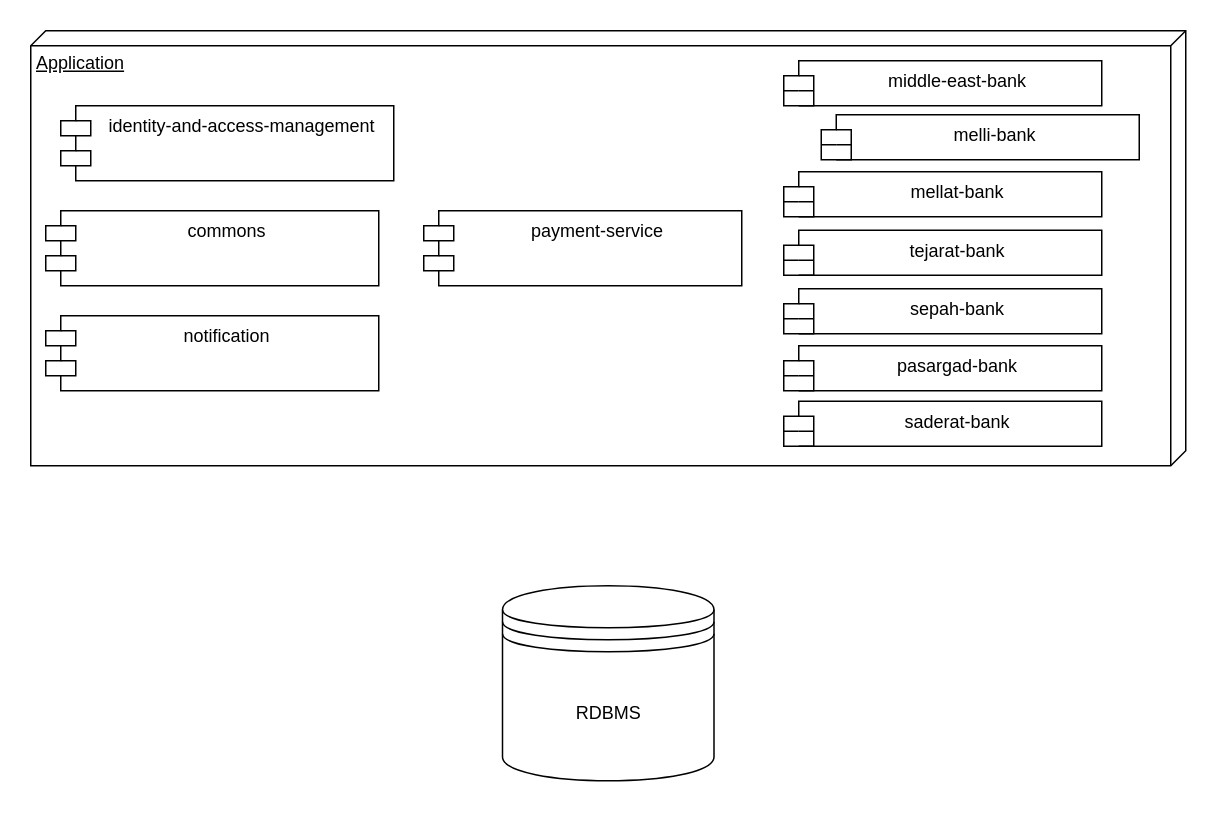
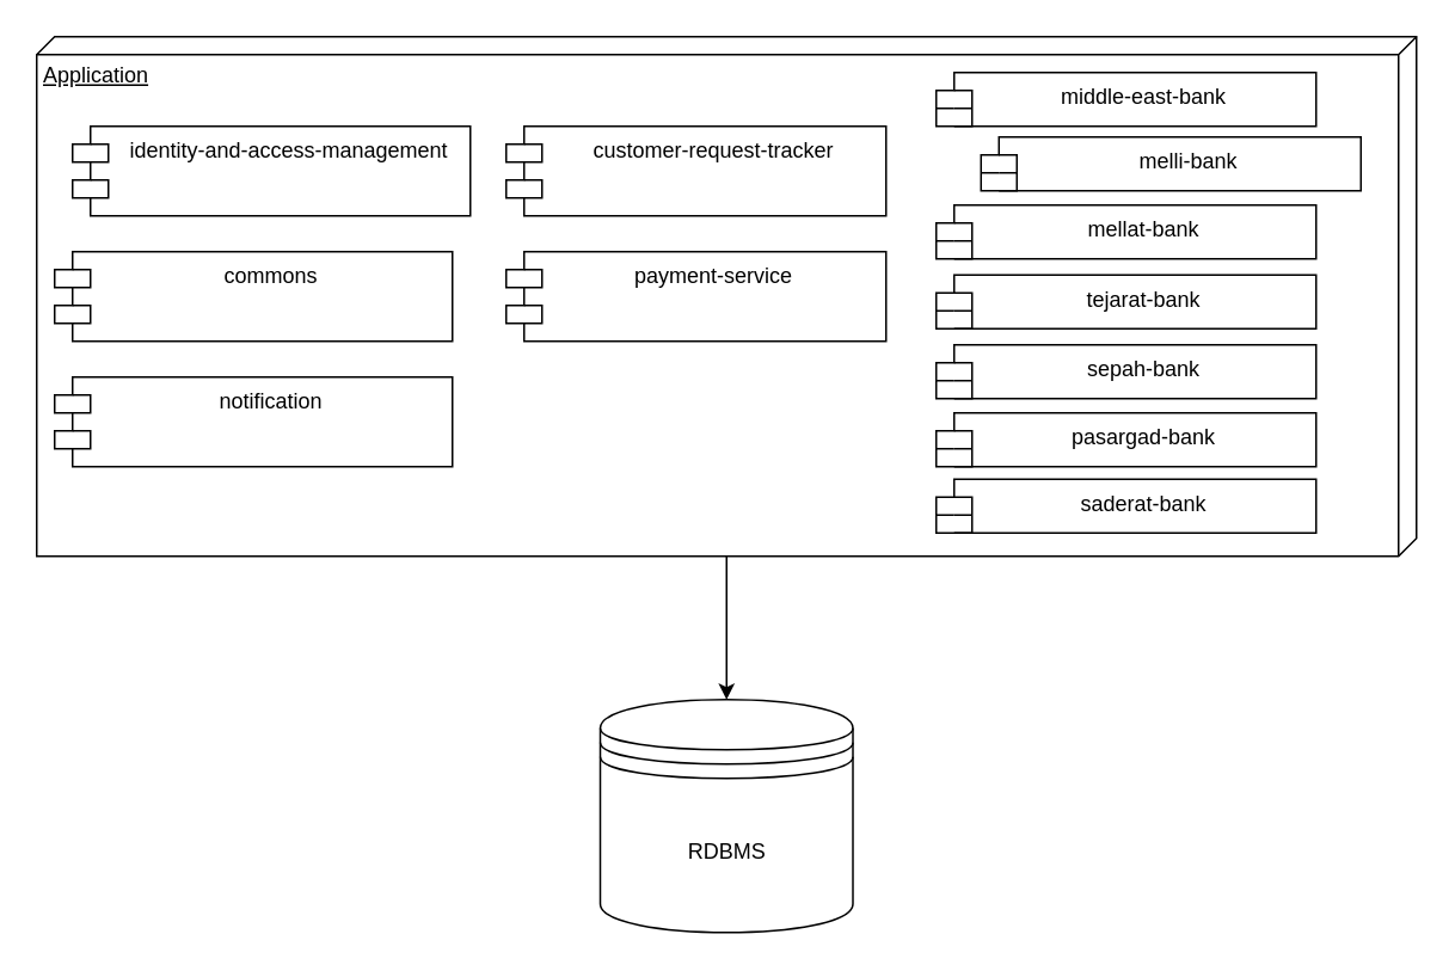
  <mxCell id="0" />
  <mxCell id="1" parent="0" />
+ <mxCell id="2" style="edgeStyle=orthogonalEdgeStyle;rounded=0;orthogonalLoop=1;jettySize=auto;html=1;entryX=0.5;entryY=0;entryDx=0;entryDy=0;" edge="1" parent="1" source="3" target="8"><mxGeometry relative="1" as="geometry" /></mxCell>
  <mxCell id="3" value="Application" style="verticalAlign=top;align=left;spacingTop=8;spacingLeft=2;spacingRight=12;shape=cube;size=10;direction=south;fontStyle=4;html=1;whiteSpace=wrap;" vertex="1" parent="1"><mxGeometry x="20" y="20" width="770" height="290" as="geometry" /></mxCell>
+ <mxCell id="4" value="customer-request-tracker" style="shape=module;align=left;spacingLeft=20;align=center;verticalAlign=top;whiteSpace=wrap;html=1;" vertex="1" parent="1"><mxGeometry x="282" y="70" width="212" height="50" as="geometry" /></mxCell>
  <mxCell id="5" value="identity-and-access-management&lt;br&gt;" style="shape=module;align=left;spacingLeft=20;align=center;verticalAlign=top;whiteSpace=wrap;html=1;" vertex="1" parent="1"><mxGeometry x="40" y="70" width="222" height="50" as="geometry" /></mxCell>
  <mxCell id="6" value="commons" style="shape=module;align=left;spacingLeft=20;align=center;verticalAlign=top;whiteSpace=wrap;html=1;" vertex="1" parent="1"><mxGeometry x="30" y="140" width="222" height="50" as="geometry" /></mxCell>
  <mxCell id="7" value="notification&lt;br&gt;" style="shape=module;align=left;spacingLeft=20;align=center;verticalAlign=top;whiteSpace=wrap;html=1;" vertex="1" parent="1"><mxGeometry x="30" y="210" width="222" height="50" as="geometry" /></mxCell>
  <mxCell id="8" value="RDBMS" style="shape=datastore;whiteSpace=wrap;html=1;" vertex="1" parent="1"><mxGeometry x="334.5" y="390" width="141" height="130" as="geometry" /></mxCell>
  <mxCell id="9" value="payment-service&lt;br&gt;" style="shape=module;align=left;spacingLeft=20;align=center;verticalAlign=top;whiteSpace=wrap;html=1;" vertex="1" parent="1"><mxGeometry x="282" y="140" width="212" height="50" as="geometry" /></mxCell>
  <mxCell id="10" value="middle-east-bank" style="shape=module;align=left;spacingLeft=20;align=center;verticalAlign=top;whiteSpace=wrap;html=1;" vertex="1" parent="1"><mxGeometry x="522" y="40" width="212" height="30" as="geometry" /></mxCell>
  <mxCell id="11" value="melli-bank" style="shape=module;align=left;spacingLeft=20;align=center;verticalAlign=top;whiteSpace=wrap;html=1;" vertex="1" parent="1"><mxGeometry x="547" y="76" width="212" height="30" as="geometry" /></mxCell>
  <mxCell id="12" value="mellat-bank" style="shape=module;align=left;spacingLeft=20;align=center;verticalAlign=top;whiteSpace=wrap;html=1;" vertex="1" parent="1"><mxGeometry x="522" y="114" width="212" height="30" as="geometry" /></mxCell>
  <mxCell id="13" value="tejarat-bank&lt;br&gt;" style="shape=module;align=left;spacingLeft=20;align=center;verticalAlign=top;whiteSpace=wrap;html=1;" vertex="1" parent="1"><mxGeometry x="522" y="153" width="212" height="30" as="geometry" /></mxCell>
  <mxCell id="14" value="sepah-bank" style="shape=module;align=left;spacingLeft=20;align=center;verticalAlign=top;whiteSpace=wrap;html=1;" vertex="1" parent="1"><mxGeometry x="522" y="192" width="212" height="30" as="geometry" /></mxCell>
  <mxCell id="15" value="pasargad-bank" style="shape=module;align=left;spacingLeft=20;align=center;verticalAlign=top;whiteSpace=wrap;html=1;" vertex="1" parent="1"><mxGeometry x="522" y="230" width="212" height="30" as="geometry" /></mxCell>
  <mxCell id="16" value="saderat-bank&lt;br&gt;" style="shape=module;align=left;spacingLeft=20;align=center;verticalAlign=top;whiteSpace=wrap;html=1;" vertex="1" parent="1"><mxGeometry x="522" y="267" width="212" height="30" as="geometry" /></mxCell>
